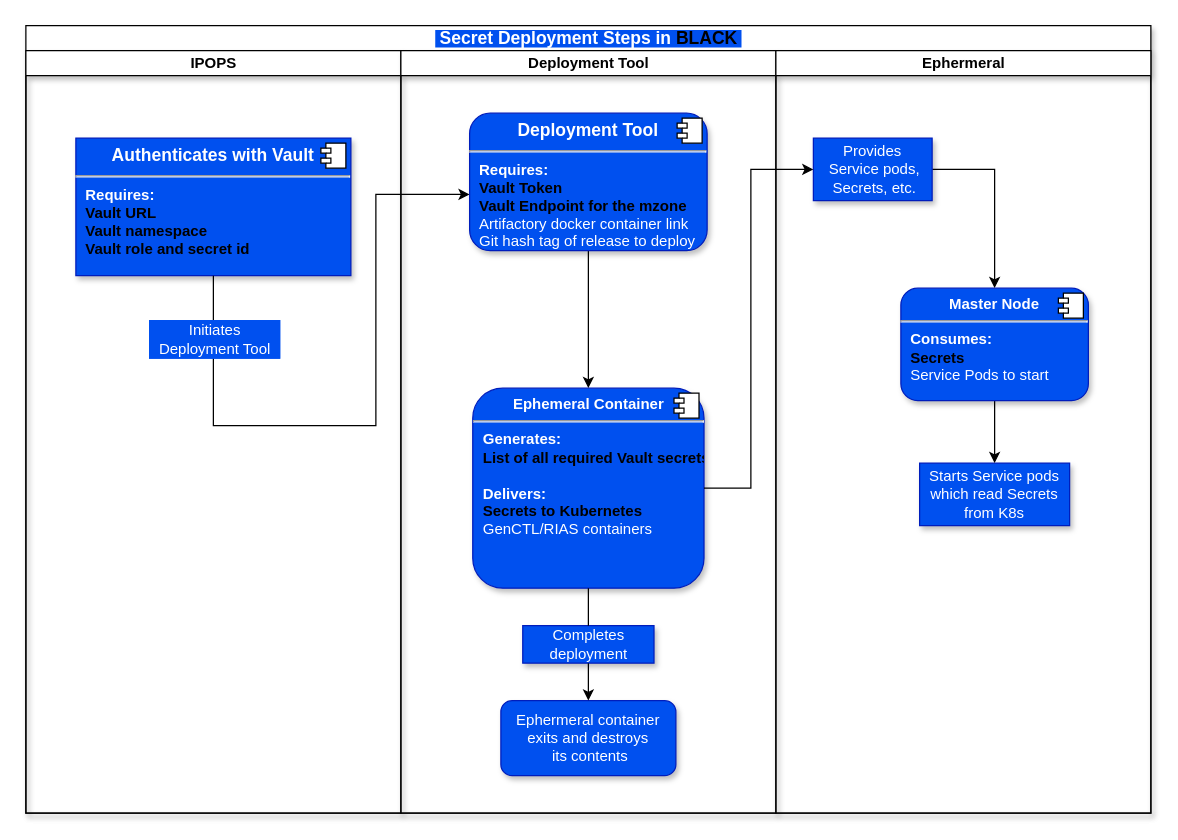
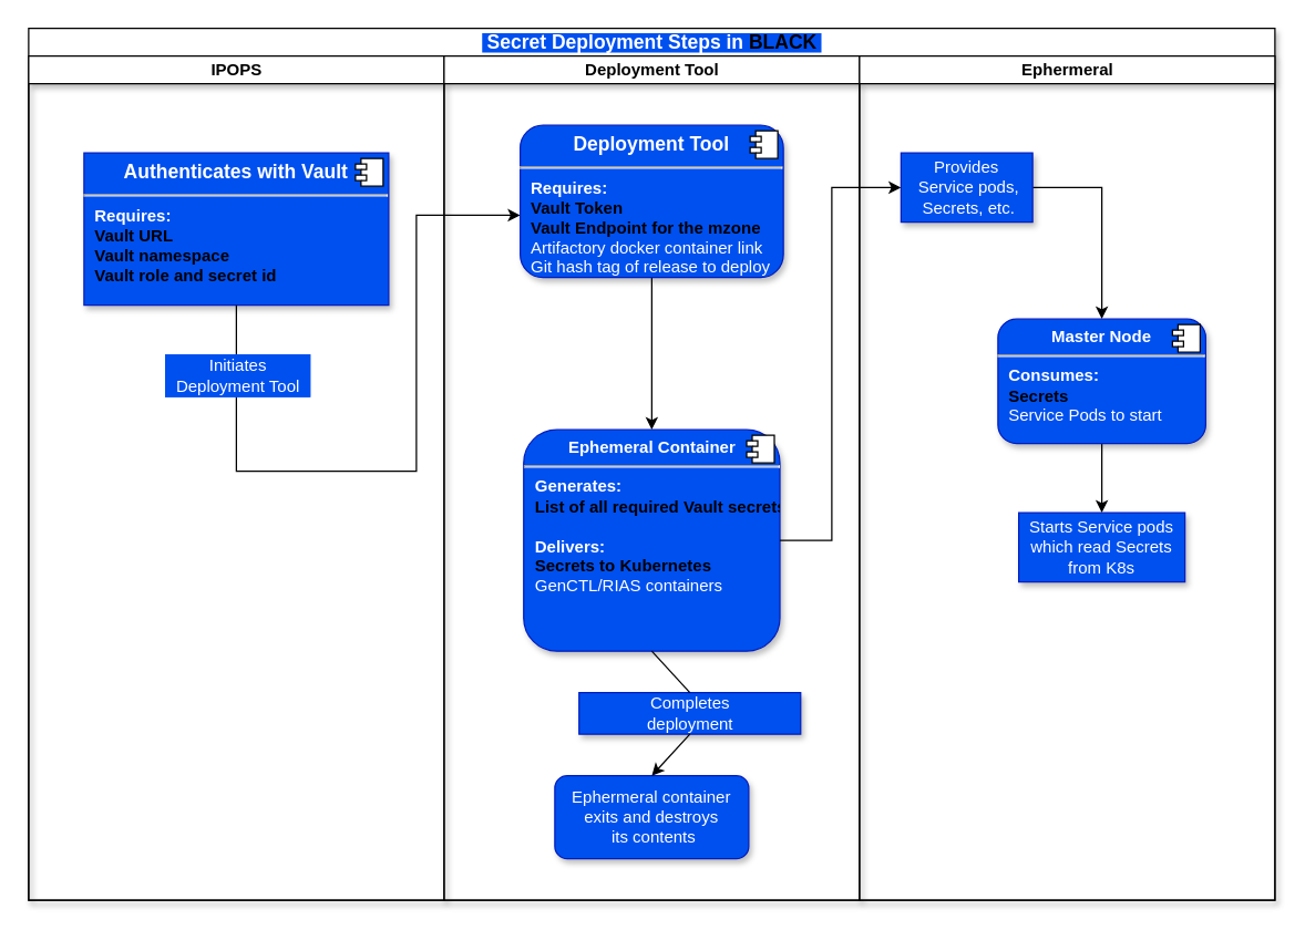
  <mxCell id="0" />
  <mxCell id="1" parent="0" />
  <mxCell id="2" value="&lt;span style=&quot;background-color: rgb(0, 80, 239);&quot;&gt;&lt;font color=&quot;#ffffff&quot; style=&quot;font-size: 14px&quot;&gt;&amp;nbsp;Secret Deployment Steps i&lt;/font&gt;&lt;font color=&quot;#ffffff&quot; style=&quot;font-size: 14px&quot;&gt;n&lt;/font&gt;&lt;font color=&quot;#ff0000&quot; style=&quot;font-size: 14px&quot;&gt; &lt;/font&gt;&lt;font color=&quot;#000000&quot; style=&quot;font-size: 14px&quot;&gt;BLACK&amp;nbsp;&lt;/font&gt;&lt;/span&gt;" style="swimlane;html=1;childLayout=stackLayout;resizeParent=1;resizeParentMax=0;startSize=20;glass=0;comic=0;shadow=1;" parent="1" vertex="1"><mxGeometry x="20" y="20" width="900" height="630" as="geometry" /></mxCell>
  <mxCell id="3" value="IPOPS" style="swimlane;html=1;startSize=20;glass=0;comic=0;shadow=1;" parent="2" vertex="1"><mxGeometry y="20" width="300" height="610" as="geometry" /></mxCell>
  <mxCell id="4" value="&lt;p style=&quot;margin: 6px 0px 0px ; text-align: center ; font-size: 14px&quot;&gt;&lt;b&gt;&lt;font style=&quot;font-size: 14px&quot;&gt;Authenticates with Vault&lt;/font&gt;&lt;/b&gt;&lt;/p&gt;&lt;hr style=&quot;font-size: 14px&quot;&gt;&lt;p style=&quot;margin: 0px ; margin-left: 8px&quot;&gt;&lt;b&gt;Requires:&lt;/b&gt;&lt;/p&gt;&lt;p style=&quot;margin: 0px ; margin-left: 8px&quot;&gt;&lt;b style=&quot;&quot;&gt;&lt;font color=&quot;#000000&quot;&gt;Vault URL&lt;/font&gt;&lt;/b&gt;&lt;/p&gt;&lt;p style=&quot;margin: 0px ; margin-left: 8px&quot;&gt;&lt;b&gt;&lt;font color=&quot;#000000&quot;&gt;Vault namespace&lt;/font&gt;&lt;/b&gt;&lt;/p&gt;&lt;p style=&quot;margin: 0px ; margin-left: 8px&quot;&gt;&lt;b style=&quot;&quot;&gt;&lt;font color=&quot;#000000&quot;&gt;Vault role and secret id&lt;/font&gt;&lt;/b&gt;&lt;/p&gt;" style="align=left;overflow=fill;html=1;shadow=1;glass=0;comic=0;fontFamily=Helvetica;fillColor=#0050ef;fontColor=#ffffff;strokeColor=#001DBC;" parent="3" vertex="1"><mxGeometry x="40" y="70" width="220" height="110" as="geometry" /></mxCell>
  <mxCell id="5" value="" style="shape=component;jettyWidth=8;jettyHeight=4;" parent="4" vertex="1"><mxGeometry x="1" width="20" height="20" relative="1" as="geometry"><mxPoint x="-24" y="4" as="offset" /></mxGeometry></mxCell>
  <mxCell id="6" style="edgeStyle=orthogonalEdgeStyle;rounded=0;orthogonalLoop=1;jettySize=auto;html=1;exitX=0.5;exitY=1;exitDx=0;exitDy=0;entryX=0;entryY=0.5;entryDx=0;entryDy=0;fontFamily=Helvetica;" parent="3" source="4" edge="1"><mxGeometry relative="1" as="geometry"><Array as="points"><mxPoint x="150" y="300" /><mxPoint x="280" y="300" /><mxPoint x="280" y="115" /></Array><mxPoint x="150" y="190" as="sourcePoint" /><mxPoint x="355" y="115" as="targetPoint" /></mxGeometry></mxCell>
  <mxCell id="7" value="&lt;span style=&quot;color: rgb(255, 255, 255); font-size: 12px;&quot;&gt;Initiates&lt;br&gt;&amp;nbsp; Deployment Tool&amp;nbsp;&amp;nbsp;&lt;/span&gt;" style="edgeLabel;html=1;align=center;verticalAlign=middle;resizable=0;points=[];fontColor=#000000;labelBorderColor=#0050EF;labelBackgroundColor=#0050EF;" parent="6" vertex="1" connectable="0"><mxGeometry x="-0.164" y="-3" relative="1" as="geometry"><mxPoint x="-93" y="-73" as="offset" /></mxGeometry></mxCell>
  <mxCell id="8" value="Deployment Tool" style="swimlane;html=1;startSize=20;glass=0;comic=0;shadow=1;" parent="2" vertex="1"><mxGeometry x="300" y="20" width="300" height="610" as="geometry" /></mxCell>
  <mxCell id="9" value="Ephermeral container&lt;br&gt;exits and destroys&lt;br&gt;&amp;nbsp;its contents" style="rounded=1;whiteSpace=wrap;html=1;shadow=1;glass=0;comic=0;fillColor=#0050ef;fontFamily=Helvetica;fontColor=#ffffff;strokeColor=#001DBC;" parent="8" vertex="1"><mxGeometry x="80" y="520" width="140" height="60" as="geometry" /></mxCell>
- <mxCell id="10" value="Completes &lt;br&gt;deployment" style="text;html=1;strokeColor=#001DBC;fillColor=#0050ef;align=center;verticalAlign=middle;whiteSpace=wrap;rounded=0;shadow=1;glass=0;comic=0;fontFamily=Helvetica;fontColor=#ffffff;" parent="8" vertex="1"><mxGeometry x="97.5" y="460" width="105" height="30" as="geometry" /></mxCell>
+ <mxCell id="10" value="Completes &lt;br&gt;deployment" style="text;html=1;strokeColor=#001DBC;fillColor=#0050ef;align=center;verticalAlign=middle;whiteSpace=wrap;rounded=0;shadow=1;glass=0;comic=0;fontFamily=Helvetica;fontColor=#ffffff;" parent="8" vertex="1"><mxGeometry x="97.5" y="460" width="160" height="30" as="geometry" /></mxCell>
  <mxCell id="11" style="edgeStyle=none;rounded=0;orthogonalLoop=1;jettySize=auto;html=1;exitX=0.5;exitY=1;exitDx=0;exitDy=0;entryX=0.5;entryY=0;entryDx=0;entryDy=0;fontFamily=Helvetica;startArrow=none;" parent="8" source="10" target="9" edge="1"><mxGeometry relative="1" as="geometry" /></mxCell>
  <mxCell id="12" value="&lt;p style=&quot;margin: 0px ; margin-top: 6px ; text-align: center&quot;&gt;&lt;b&gt;Ephemeral Container&lt;/b&gt;&lt;/p&gt;&lt;hr&gt;&lt;p style=&quot;margin: 0px ; margin-left: 8px&quot;&gt;&lt;b&gt;Generates:&lt;/b&gt;&lt;/p&gt;&lt;p style=&quot;margin: 0px ; margin-left: 8px&quot;&gt;&lt;b&gt;&lt;font color=&quot;#000000&quot;&gt;List of all required Vault secrets&lt;br&gt;&lt;/font&gt;&lt;/b&gt;&lt;/p&gt;&lt;p style=&quot;margin: 0px ; margin-left: 8px&quot;&gt;&lt;br&gt;&lt;/p&gt;&lt;p style=&quot;margin: 0px ; margin-left: 8px&quot;&gt;&lt;b&gt;Delivers:&lt;/b&gt;&lt;/p&gt;&lt;p style=&quot;margin: 0px ; margin-left: 8px&quot;&gt;&lt;b style=&quot;&quot;&gt;&lt;font color=&quot;#000000&quot;&gt;Secrets to Kubernetes&lt;/font&gt;&lt;/b&gt;&lt;/p&gt;&lt;p style=&quot;margin: 0px ; margin-left: 8px&quot;&gt;GenCTL/RIAS containers&lt;br&gt;&lt;/p&gt;" style="align=left;overflow=fill;html=1;shadow=1;glass=0;comic=0;fontFamily=Helvetica;fillColor=#0050ef;fontColor=#ffffff;strokeColor=#001DBC;rounded=1;" parent="8" vertex="1"><mxGeometry x="57.5" y="270" width="185" height="160" as="geometry" /></mxCell>
  <mxCell id="13" value="" style="shape=component;jettyWidth=8;jettyHeight=4;" parent="12" vertex="1"><mxGeometry x="1" width="20" height="20" relative="1" as="geometry"><mxPoint x="-24" y="4" as="offset" /></mxGeometry></mxCell>
  <mxCell id="14" value="" style="edgeStyle=none;rounded=0;orthogonalLoop=1;jettySize=auto;html=1;exitX=0.5;exitY=1;exitDx=0;exitDy=0;entryX=0.5;entryY=0;entryDx=0;entryDy=0;fontFamily=Helvetica;endArrow=none;" parent="8" source="12" target="10" edge="1"><mxGeometry relative="1" as="geometry"><mxPoint x="150" y="410" as="sourcePoint" /><mxPoint x="150" y="500" as="targetPoint" /></mxGeometry></mxCell>
  <mxCell id="15" value="Ephermeral" style="swimlane;html=1;startSize=20;glass=0;comic=0;shadow=1;" parent="2" vertex="1"><mxGeometry x="600" y="20" width="300" height="610" as="geometry" /></mxCell>
  <mxCell id="16" value="Starts Service pods which read Secrets from K8s" style="text;html=1;strokeColor=#001DBC;fillColor=#0050ef;align=center;verticalAlign=middle;whiteSpace=wrap;rounded=0;shadow=1;glass=0;comic=0;fontFamily=Helvetica;fontColor=#ffffff;" parent="15" vertex="1"><mxGeometry x="115" y="330" width="120" height="50" as="geometry" /></mxCell>
  <mxCell id="17" style="edgeStyle=orthogonalEdgeStyle;rounded=0;orthogonalLoop=1;jettySize=auto;html=1;exitX=0.5;exitY=1;exitDx=0;exitDy=0;entryX=0.5;entryY=0;entryDx=0;entryDy=0;fontColor=#000000;" parent="15" source="18" target="16" edge="1"><mxGeometry relative="1" as="geometry" /></mxCell>
  <mxCell id="18" value="&lt;p style=&quot;margin: 0px ; margin-top: 6px ; text-align: center&quot;&gt;&lt;b&gt;Master Node&lt;/b&gt;&lt;/p&gt;&lt;hr&gt;&lt;p style=&quot;margin: 0px ; margin-left: 8px&quot;&gt;&lt;b&gt;Consumes:&lt;/b&gt;&lt;/p&gt;&lt;p style=&quot;margin: 0px ; margin-left: 8px&quot;&gt;&lt;font color=&quot;#000000&quot;&gt;&lt;b&gt;Secrets&lt;/b&gt;&lt;/font&gt;&lt;/p&gt;&lt;p style=&quot;margin: 0px ; margin-left: 8px&quot;&gt;Service Pods to start&lt;/p&gt;" style="align=left;overflow=fill;html=1;shadow=1;glass=0;comic=0;fillColor=#0050ef;fontFamily=Helvetica;fontColor=#ffffff;strokeColor=#001DBC;rounded=1;" parent="15" vertex="1"><mxGeometry x="100" y="190" width="150" height="90" as="geometry" /></mxCell>
  <mxCell id="19" value="" style="shape=component;jettyWidth=8;jettyHeight=4;" parent="18" vertex="1"><mxGeometry x="1" width="20" height="20" relative="1" as="geometry"><mxPoint x="-24" y="4" as="offset" /></mxGeometry></mxCell>
  <mxCell id="20" style="edgeStyle=orthogonalEdgeStyle;rounded=0;orthogonalLoop=1;jettySize=auto;html=1;exitX=1;exitY=0.5;exitDx=0;exitDy=0;fontColor=#FFFFFF;" parent="15" source="21" target="18" edge="1"><mxGeometry relative="1" as="geometry" /></mxCell>
  <mxCell id="21" value="Provides&lt;br&gt;&amp;nbsp;Service pods,&lt;br&gt;&amp;nbsp;Secrets, etc." style="text;html=1;strokeColor=#001DBC;fillColor=#0050ef;align=center;verticalAlign=middle;whiteSpace=wrap;rounded=0;shadow=1;glass=0;comic=0;fontFamily=Helvetica;fontColor=#ffffff;" parent="15" vertex="1"><mxGeometry x="30" y="70" width="95" height="50" as="geometry" /></mxCell>
  <mxCell id="22" style="edgeStyle=orthogonalEdgeStyle;rounded=0;orthogonalLoop=1;jettySize=auto;html=1;exitX=1;exitY=0.5;exitDx=0;exitDy=0;entryX=0;entryY=0.5;entryDx=0;entryDy=0;fontColor=#FFFFFF;" parent="2" source="12" target="21" edge="1"><mxGeometry relative="1" as="geometry"><Array as="points"><mxPoint x="580" y="370" /><mxPoint x="580" y="115" /></Array></mxGeometry></mxCell>
  <mxCell id="23" style="edgeStyle=orthogonalEdgeStyle;rounded=0;orthogonalLoop=1;jettySize=auto;html=1;fontFamily=Helvetica;" parent="1" source="24" target="12" edge="1"><mxGeometry relative="1" as="geometry" /></mxCell>
  <mxCell id="24" value="&lt;p style=&quot;margin: 6px 0px 0px ; text-align: center ; font-size: 14px&quot;&gt;&lt;b&gt;&lt;font style=&quot;font-size: 14px&quot;&gt;Deployment Tool&lt;/font&gt;&lt;/b&gt;&lt;/p&gt;&lt;hr style=&quot;font-size: 14px&quot;&gt;&lt;p style=&quot;margin: 0px ; margin-left: 8px&quot;&gt;&lt;b&gt;Requires:&lt;/b&gt;&lt;/p&gt;&lt;p style=&quot;margin: 0px ; margin-left: 8px&quot;&gt;&lt;b style=&quot;&quot;&gt;&lt;font color=&quot;#000000&quot;&gt;Vault Token&lt;/font&gt;&lt;/b&gt;&lt;/p&gt;&lt;p style=&quot;margin: 0px ; margin-left: 8px&quot;&gt;&lt;b style=&quot;&quot;&gt;&lt;font color=&quot;#000000&quot;&gt;Vault Endpoint for the mzone&lt;/font&gt;&lt;/b&gt;&lt;/p&gt;&lt;p style=&quot;margin: 0px ; margin-left: 8px&quot;&gt;Artifactory docker container link&lt;/p&gt;&lt;p style=&quot;margin: 0px ; margin-left: 8px&quot;&gt;Git hash tag of release to deploy&lt;/p&gt;" style="align=left;overflow=fill;html=1;shadow=1;glass=0;comic=0;fontFamily=Helvetica;fillColor=#0050ef;fontColor=#ffffff;strokeColor=#001DBC;rounded=1;sketch=0;" parent="1" vertex="1"><mxGeometry x="375" y="90" width="190" height="110" as="geometry" /></mxCell>
  <mxCell id="25" value="" style="shape=component;jettyWidth=8;jettyHeight=4;" parent="24" vertex="1"><mxGeometry x="1" width="20" height="20" relative="1" as="geometry"><mxPoint x="-24" y="4" as="offset" /></mxGeometry></mxCell>
